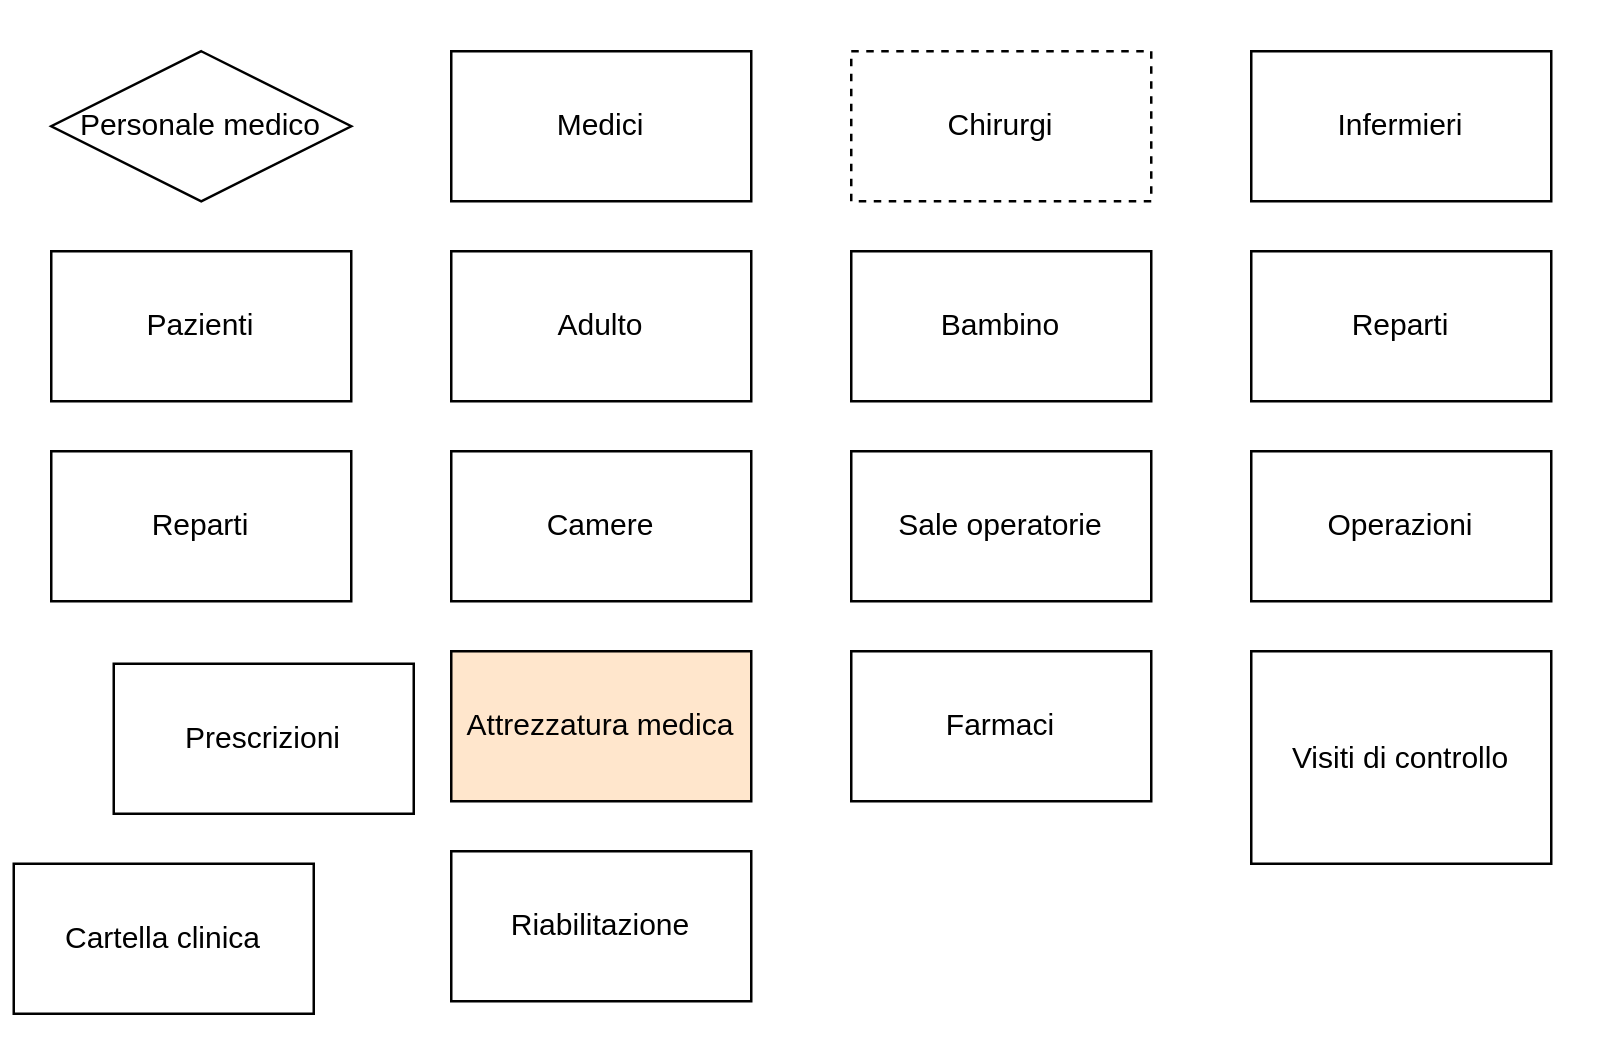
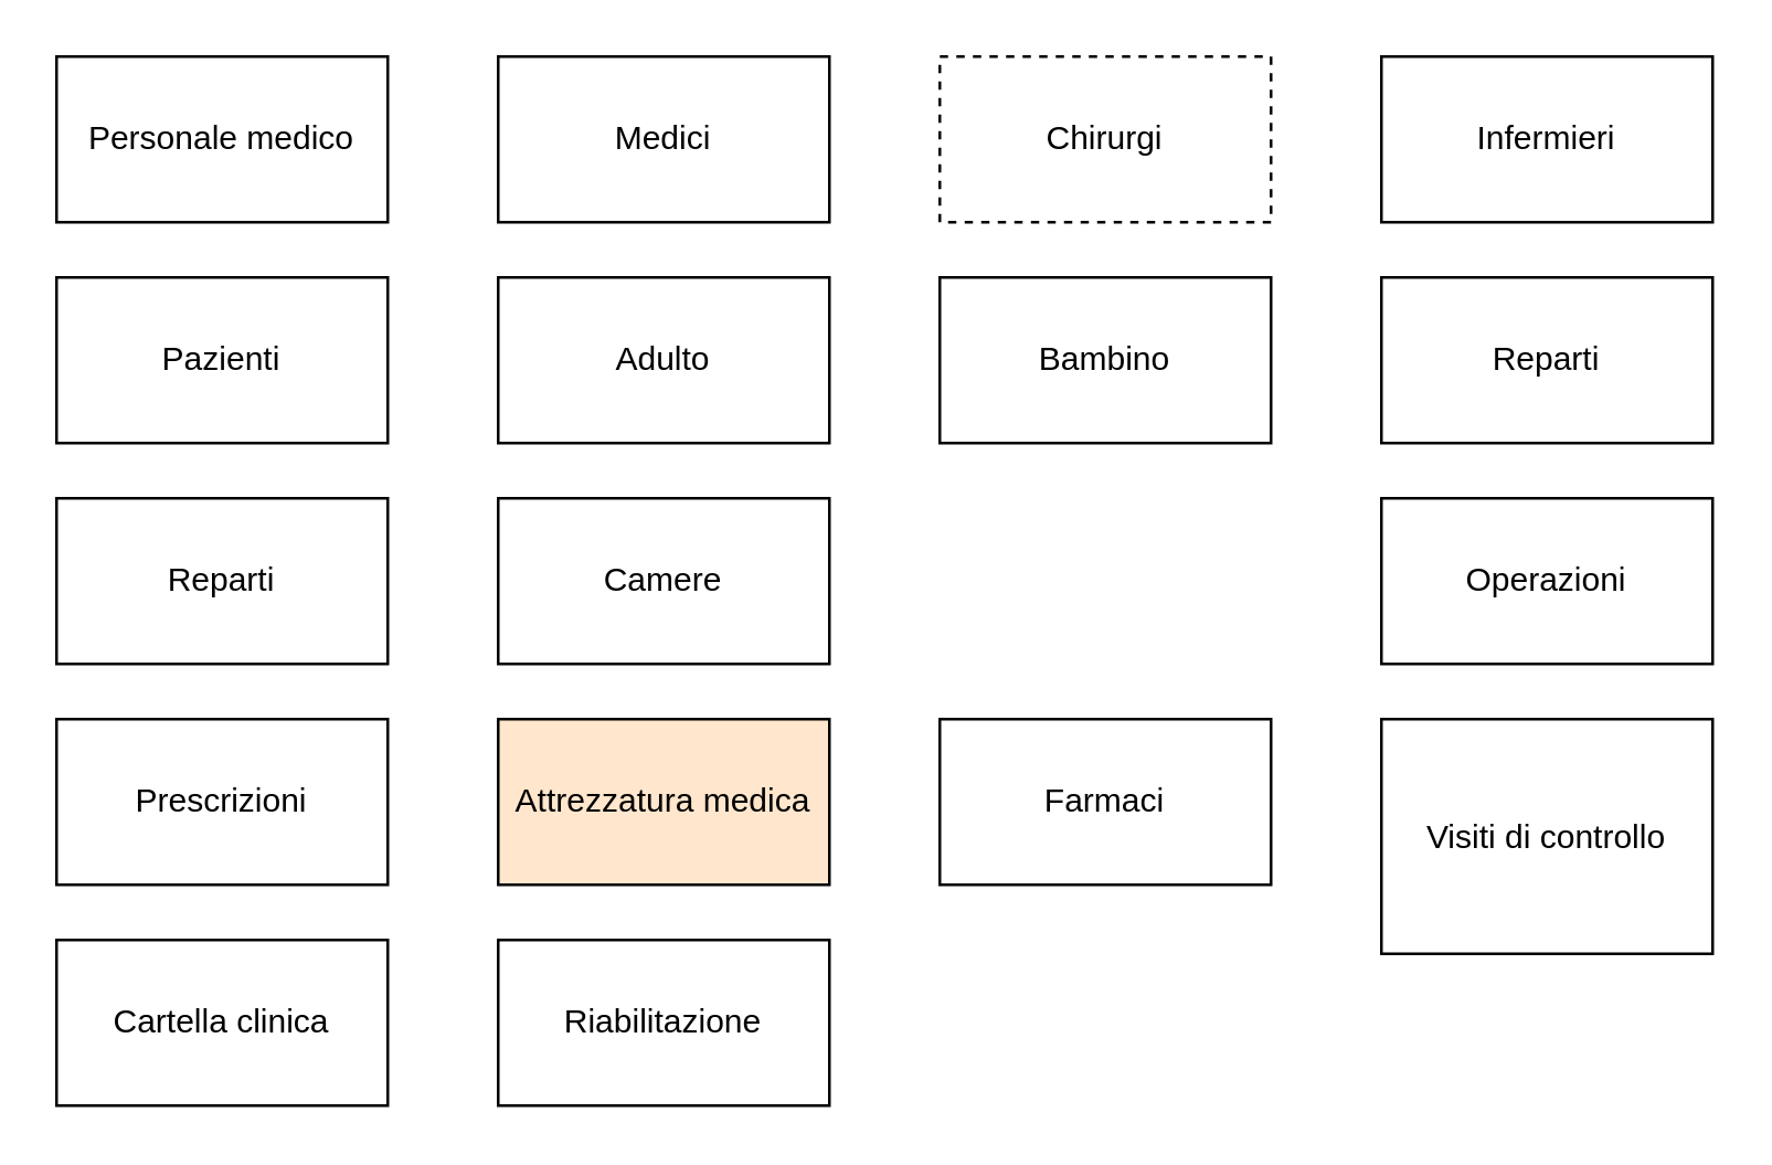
  <mxCell id="0" />
  <mxCell id="1" parent="0" />
- <mxCell id="2" value="Personale medico" style="rhombus;whiteSpace=wrap;html=1;" vertex="1" parent="1"><mxGeometry x="20" y="20" width="120" height="60" as="geometry" /></mxCell>
+ <mxCell id="2" value="Personale medico" style="rounded=0;whiteSpace=wrap;html=1;" vertex="1" parent="1"><mxGeometry x="20" y="20" width="120" height="60" as="geometry" /></mxCell>
  <mxCell id="3" value="Medici" style="rounded=0;whiteSpace=wrap;html=1;" vertex="1" parent="1"><mxGeometry x="180" y="20" width="120" height="60" as="geometry" /></mxCell>
  <mxCell id="4" value="Chirurgi" style="rounded=0;whiteSpace=wrap;html=1;dashed=1;" vertex="1" parent="1"><mxGeometry x="340" y="20" width="120" height="60" as="geometry" /></mxCell>
  <mxCell id="5" value="Infermieri" style="rounded=0;whiteSpace=wrap;html=1;" vertex="1" parent="1"><mxGeometry x="500" y="20" width="120" height="60" as="geometry" /></mxCell>
  <mxCell id="6" value="Pazienti" style="rounded=0;whiteSpace=wrap;html=1;" vertex="1" parent="1"><mxGeometry x="20" y="100" width="120" height="60" as="geometry" /></mxCell>
  <mxCell id="7" value="Adulto" style="rounded=0;whiteSpace=wrap;html=1;" vertex="1" parent="1"><mxGeometry x="180" y="100" width="120" height="60" as="geometry" /></mxCell>
  <mxCell id="8" value="Bambino" style="rounded=0;whiteSpace=wrap;html=1;" vertex="1" parent="1"><mxGeometry x="340" y="100" width="120" height="60" as="geometry" /></mxCell>
  <mxCell id="9" value="Reparti" style="rounded=0;whiteSpace=wrap;html=1;" vertex="1" parent="1"><mxGeometry x="500" y="100" width="120" height="60" as="geometry" /></mxCell>
  <mxCell id="10" value="Reparti" style="rounded=0;whiteSpace=wrap;html=1;" vertex="1" parent="1"><mxGeometry x="20" y="180" width="120" height="60" as="geometry" /></mxCell>
  <mxCell id="11" value="Camere" style="rounded=0;whiteSpace=wrap;html=1;" vertex="1" parent="1"><mxGeometry x="180" y="180" width="120" height="60" as="geometry" /></mxCell>
- <mxCell id="12" value="Sale operatorie" style="rounded=0;whiteSpace=wrap;html=1;" vertex="1" parent="1"><mxGeometry x="340" y="180" width="120" height="60" as="geometry" /></mxCell>
  <mxCell id="13" value="Operazioni" style="rounded=0;whiteSpace=wrap;html=1;" vertex="1" parent="1"><mxGeometry x="500" y="180" width="120" height="60" as="geometry" /></mxCell>
- <mxCell id="14" value="Prescrizioni" style="rounded=0;whiteSpace=wrap;html=1;" vertex="1" parent="1"><mxGeometry x="45" y="265" width="120" height="60" as="geometry" /></mxCell>
+ <mxCell id="14" value="Prescrizioni" style="rounded=0;whiteSpace=wrap;html=1;" vertex="1" parent="1"><mxGeometry x="20" y="260" width="120" height="60" as="geometry" /></mxCell>
  <mxCell id="15" value="Attrezzatura medica" style="rounded=0;whiteSpace=wrap;html=1;fillColor=#ffe6cc;" vertex="1" parent="1"><mxGeometry x="180" y="260" width="120" height="60" as="geometry" /></mxCell>
  <mxCell id="16" value="Farmaci" style="rounded=0;whiteSpace=wrap;html=1;" vertex="1" parent="1"><mxGeometry x="340" y="260" width="120" height="60" as="geometry" /></mxCell>
  <mxCell id="17" value="Visiti di controllo" style="rounded=0;whiteSpace=wrap;html=1;" vertex="1" parent="1"><mxGeometry x="500" y="260" width="120" height="85" as="geometry" /></mxCell>
- <mxCell id="18" value="Cartella clinica" style="rounded=0;whiteSpace=wrap;html=1;" vertex="1" parent="1"><mxGeometry x="5" y="345" width="120" height="60" as="geometry" /></mxCell>
+ <mxCell id="18" value="Cartella clinica" style="rounded=0;whiteSpace=wrap;html=1;" vertex="1" parent="1"><mxGeometry x="20" y="340" width="120" height="60" as="geometry" /></mxCell>
  <mxCell id="19" value="Riabilitazione" style="rounded=0;whiteSpace=wrap;html=1;" vertex="1" parent="1"><mxGeometry x="180" y="340" width="120" height="60" as="geometry" /></mxCell>
